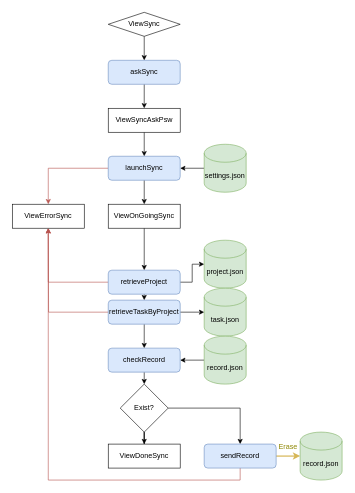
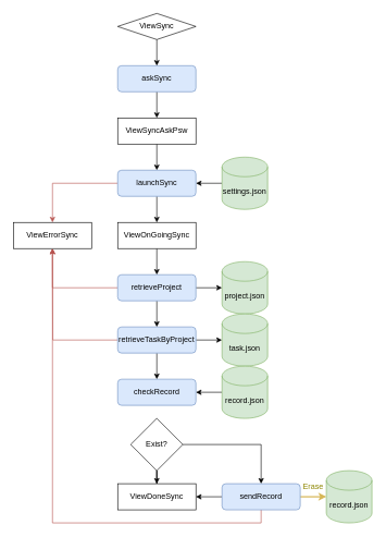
  <mxCell id="0" />
  <mxCell id="1" parent="0" />
  <mxCell id="2" style="edgeStyle=orthogonalEdgeStyle;rounded=0;orthogonalLoop=1;jettySize=auto;html=1;exitX=0.5;exitY=1;exitDx=0;exitDy=0;entryX=0.5;entryY=0;entryDx=0;entryDy=0;" edge="1" parent="1" source="3" target="5"><mxGeometry relative="1" as="geometry" /></mxCell>
  <mxCell id="3" value="ViewSync" style="rhombus;whiteSpace=wrap;html=1;" vertex="1" parent="1"><mxGeometry x="180" y="20" width="120" height="40" as="geometry" /></mxCell>
  <mxCell id="4" style="edgeStyle=orthogonalEdgeStyle;rounded=0;orthogonalLoop=1;jettySize=auto;html=1;exitX=0.5;exitY=1;exitDx=0;exitDy=0;entryX=0.5;entryY=0;entryDx=0;entryDy=0;" edge="1" parent="1" source="5" target="7"><mxGeometry relative="1" as="geometry" /></mxCell>
  <mxCell id="5" value="askSync" style="rounded=1;whiteSpace=wrap;html=1;fillColor=#dae8fc;strokeColor=#6c8ebf;" vertex="1" parent="1"><mxGeometry x="180" y="100" width="120" height="40" as="geometry" /></mxCell>
  <mxCell id="6" style="edgeStyle=orthogonalEdgeStyle;rounded=0;orthogonalLoop=1;jettySize=auto;html=1;exitX=0.5;exitY=1;exitDx=0;exitDy=0;entryX=0.5;entryY=0;entryDx=0;entryDy=0;" edge="1" parent="1" source="7" target="10"><mxGeometry relative="1" as="geometry" /></mxCell>
  <mxCell id="7" value="ViewSyncAskPsw" style="rounded=0;whiteSpace=wrap;html=1;" vertex="1" parent="1"><mxGeometry x="180" y="180" width="120" height="40" as="geometry" /></mxCell>
  <mxCell id="8" style="edgeStyle=orthogonalEdgeStyle;rounded=0;orthogonalLoop=1;jettySize=auto;html=1;exitX=0.5;exitY=1;exitDx=0;exitDy=0;entryX=0.5;entryY=0;entryDx=0;entryDy=0;" edge="1" parent="1" source="10" target="12"><mxGeometry relative="1" as="geometry" /></mxCell>
  <mxCell id="9" style="edgeStyle=orthogonalEdgeStyle;rounded=0;orthogonalLoop=1;jettySize=auto;html=1;exitX=0;exitY=0.5;exitDx=0;exitDy=0;entryX=0.5;entryY=0;entryDx=0;entryDy=0;fillColor=#f8cecc;strokeColor=#b85450;" edge="1" parent="1" source="10" target="27"><mxGeometry relative="1" as="geometry" /></mxCell>
  <mxCell id="10" value="launchSync" style="rounded=1;whiteSpace=wrap;html=1;fillColor=#dae8fc;strokeColor=#6c8ebf;" vertex="1" parent="1"><mxGeometry x="180" y="260" width="120" height="40" as="geometry" /></mxCell>
  <mxCell id="11" style="edgeStyle=orthogonalEdgeStyle;rounded=0;orthogonalLoop=1;jettySize=auto;html=1;exitX=0.5;exitY=1;exitDx=0;exitDy=0;entryX=0.5;entryY=0;entryDx=0;entryDy=0;" edge="1" parent="1" source="12" target="16"><mxGeometry relative="1" as="geometry" /></mxCell>
  <mxCell id="12" value="ViewOnGoingSync" style="rounded=0;whiteSpace=wrap;html=1;" vertex="1" parent="1"><mxGeometry x="180" y="340" width="120" height="40" as="geometry" /></mxCell>
  <mxCell id="13" style="edgeStyle=orthogonalEdgeStyle;rounded=0;orthogonalLoop=1;jettySize=auto;html=1;exitX=1;exitY=0.5;exitDx=0;exitDy=0;entryX=0;entryY=0.5;entryDx=0;entryDy=0;entryPerimeter=0;" edge="1" parent="1" source="16" target="17"><mxGeometry relative="1" as="geometry" /></mxCell>
  <mxCell id="14" style="edgeStyle=orthogonalEdgeStyle;rounded=0;orthogonalLoop=1;jettySize=auto;html=1;exitX=0.5;exitY=1;exitDx=0;exitDy=0;entryX=0.5;entryY=0;entryDx=0;entryDy=0;" edge="1" parent="1" source="16" target="21"><mxGeometry relative="1" as="geometry" /></mxCell>
  <mxCell id="15" style="edgeStyle=orthogonalEdgeStyle;rounded=0;orthogonalLoop=1;jettySize=auto;html=1;exitX=0;exitY=0.5;exitDx=0;exitDy=0;entryX=0.5;entryY=1;entryDx=0;entryDy=0;fillColor=#f8cecc;strokeColor=#b85450;" edge="1" parent="1" source="16" target="27"><mxGeometry relative="1" as="geometry" /></mxCell>
- <mxCell id="16" value="retrieveProject" style="rounded=1;whiteSpace=wrap;html=1;fillColor=#dae8fc;strokeColor=#6c8ebf;" vertex="1" parent="1"><mxGeometry x="180" y="450" width="120" height="40" as="geometry" /></mxCell>
+ <mxCell id="16" value="retrieveProject" style="rounded=1;whiteSpace=wrap;html=1;fillColor=#dae8fc;strokeColor=#6c8ebf;" vertex="1" parent="1"><mxGeometry x="180" y="420" width="120" height="40" as="geometry" /></mxCell>
  <mxCell id="17" value="project.json" style="shape=cylinder3;whiteSpace=wrap;html=1;boundedLbl=1;backgroundOutline=1;size=15;rounded=0;fillColor=#d5e8d4;strokeColor=#82b366;" vertex="1" parent="1"><mxGeometry x="340" y="400" width="70" height="80" as="geometry" /></mxCell>
  <mxCell id="18" style="edgeStyle=orthogonalEdgeStyle;rounded=0;orthogonalLoop=1;jettySize=auto;html=1;exitX=1;exitY=0.5;exitDx=0;exitDy=0;entryX=0;entryY=0.5;entryDx=0;entryDy=0;entryPerimeter=0;" edge="1" parent="1" source="21" target="22"><mxGeometry relative="1" as="geometry" /></mxCell>
  <mxCell id="19" style="edgeStyle=orthogonalEdgeStyle;rounded=0;orthogonalLoop=1;jettySize=auto;html=1;exitX=0.5;exitY=1;exitDx=0;exitDy=0;entryX=0.5;entryY=0;entryDx=0;entryDy=0;" edge="1" parent="1" source="21" target="24"><mxGeometry relative="1" as="geometry" /></mxCell>
  <mxCell id="20" style="edgeStyle=orthogonalEdgeStyle;rounded=0;orthogonalLoop=1;jettySize=auto;html=1;exitX=0;exitY=0.5;exitDx=0;exitDy=0;fillColor=#f8cecc;strokeColor=#b85450;" edge="1" parent="1" source="21"><mxGeometry relative="1" as="geometry"><mxPoint x="80" y="380" as="targetPoint" /></mxGeometry></mxCell>
  <mxCell id="21" value="retrieveTaskByProject" style="rounded=1;whiteSpace=wrap;html=1;fillColor=#dae8fc;strokeColor=#6c8ebf;" vertex="1" parent="1"><mxGeometry x="180" y="500" width="120" height="40" as="geometry" /></mxCell>
  <mxCell id="22" value="task.json" style="shape=cylinder3;whiteSpace=wrap;html=1;boundedLbl=1;backgroundOutline=1;size=15;rounded=0;fillColor=#d5e8d4;strokeColor=#82b366;" vertex="1" parent="1"><mxGeometry x="340" y="480" width="70" height="80" as="geometry" /></mxCell>
- <mxCell id="23" style="edgeStyle=orthogonalEdgeStyle;rounded=0;orthogonalLoop=1;jettySize=auto;html=1;exitX=0.5;exitY=1;exitDx=0;exitDy=0;entryX=0.5;entryY=0;entryDx=0;entryDy=0;" edge="1" parent="1" source="24" target="30"><mxGeometry relative="1" as="geometry" /></mxCell>
  <mxCell id="24" value="checkRecord" style="rounded=1;whiteSpace=wrap;html=1;fillColor=#dae8fc;strokeColor=#6c8ebf;" vertex="1" parent="1"><mxGeometry x="180" y="580" width="120" height="40" as="geometry" /></mxCell>
  <mxCell id="25" style="edgeStyle=orthogonalEdgeStyle;rounded=0;orthogonalLoop=1;jettySize=auto;html=1;exitX=0;exitY=0.5;exitDx=0;exitDy=0;exitPerimeter=0;entryX=1;entryY=0.5;entryDx=0;entryDy=0;" edge="1" parent="1" source="26" target="10"><mxGeometry relative="1" as="geometry" /></mxCell>
  <mxCell id="26" value="settings.json" style="shape=cylinder3;whiteSpace=wrap;html=1;boundedLbl=1;backgroundOutline=1;size=15;rounded=0;fillColor=#d5e8d4;strokeColor=#82b366;" vertex="1" parent="1"><mxGeometry x="340" y="240" width="70" height="80" as="geometry" /></mxCell>
  <mxCell id="27" value="ViewErrorSync" style="rounded=0;whiteSpace=wrap;html=1;" vertex="1" parent="1"><mxGeometry x="20" y="340" width="120" height="40" as="geometry" /></mxCell>
  <mxCell id="28" style="edgeStyle=orthogonalEdgeStyle;rounded=0;orthogonalLoop=1;jettySize=auto;html=1;exitX=0.5;exitY=1;exitDx=0;exitDy=0;" edge="1" parent="1" source="30" target="33"><mxGeometry relative="1" as="geometry" /></mxCell>
  <mxCell id="29" style="edgeStyle=orthogonalEdgeStyle;rounded=0;orthogonalLoop=1;jettySize=auto;html=1;exitX=1;exitY=0.5;exitDx=0;exitDy=0;" edge="1" parent="1" source="30" target="37"><mxGeometry relative="1" as="geometry" /></mxCell>
  <mxCell id="30" value="Exist?" style="rhombus;whiteSpace=wrap;html=1;rounded=0;" vertex="1" parent="1"><mxGeometry x="200" y="640" width="80" height="80" as="geometry" /></mxCell>
  <mxCell id="31" style="edgeStyle=orthogonalEdgeStyle;rounded=0;orthogonalLoop=1;jettySize=auto;html=1;exitX=0;exitY=0.5;exitDx=0;exitDy=0;exitPerimeter=0;entryX=1;entryY=0.5;entryDx=0;entryDy=0;" edge="1" parent="1" source="32" target="24"><mxGeometry relative="1" as="geometry" /></mxCell>
  <mxCell id="32" value="record.json" style="shape=cylinder3;whiteSpace=wrap;html=1;boundedLbl=1;backgroundOutline=1;size=15;rounded=0;fillColor=#d5e8d4;strokeColor=#82b366;" vertex="1" parent="1"><mxGeometry x="340" y="560" width="70" height="80" as="geometry" /></mxCell>
  <mxCell id="33" value="ViewDoneSync" style="rounded=0;whiteSpace=wrap;html=1;" vertex="1" parent="1"><mxGeometry x="180" y="740" width="120" height="40" as="geometry" /></mxCell>
+ <mxCell id="34" style="edgeStyle=orthogonalEdgeStyle;rounded=0;orthogonalLoop=1;jettySize=auto;html=1;exitX=0;exitY=0.5;exitDx=0;exitDy=0;entryX=1;entryY=0.5;entryDx=0;entryDy=0;" edge="1" parent="1" source="37" target="33"><mxGeometry relative="1" as="geometry" /></mxCell>
  <mxCell id="35" style="edgeStyle=orthogonalEdgeStyle;rounded=0;orthogonalLoop=1;jettySize=auto;html=1;exitX=0.5;exitY=1;exitDx=0;exitDy=0;entryX=0.5;entryY=1;entryDx=0;entryDy=0;fillColor=#f8cecc;strokeColor=#b85450;" edge="1" parent="1" source="37" target="27"><mxGeometry relative="1" as="geometry" /></mxCell>
  <mxCell id="36" style="edgeStyle=orthogonalEdgeStyle;rounded=0;orthogonalLoop=1;jettySize=auto;html=1;exitX=1;exitY=0.5;exitDx=0;exitDy=0;entryX=0;entryY=0.5;entryDx=0;entryDy=0;entryPerimeter=0;strokeWidth=2;fillColor=#fff2cc;strokeColor=#d6b656;" edge="1" parent="1" source="37" target="38"><mxGeometry relative="1" as="geometry" /></mxCell>
  <mxCell id="37" value="sendRecord" style="rounded=1;whiteSpace=wrap;html=1;fillColor=#dae8fc;strokeColor=#6c8ebf;" vertex="1" parent="1"><mxGeometry x="340" y="740" width="120" height="40" as="geometry" /></mxCell>
  <mxCell id="38" value="record.json" style="shape=cylinder3;whiteSpace=wrap;html=1;boundedLbl=1;backgroundOutline=1;size=15;rounded=0;fillColor=#d5e8d4;strokeColor=#82b366;" vertex="1" parent="1"><mxGeometry x="500" y="720" width="70" height="80" as="geometry" /></mxCell>
  <mxCell id="39" value="&lt;font color=&quot;#8d8600&quot;&gt;Erase&lt;/font&gt;" style="text;align=center;html=1;verticalAlign=middle;whiteSpace=wrap;rounded=0;" vertex="1" parent="1"><mxGeometry x="450" y="730" width="60" height="30" as="geometry" /></mxCell>
